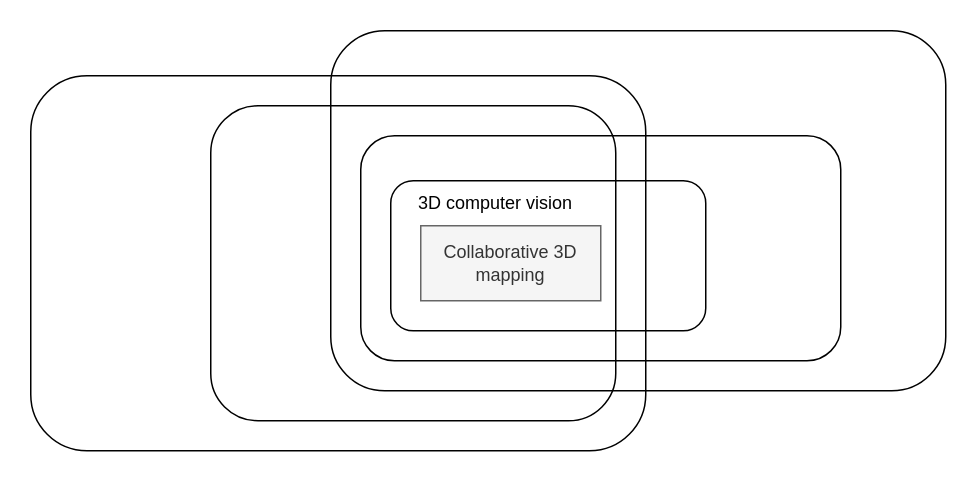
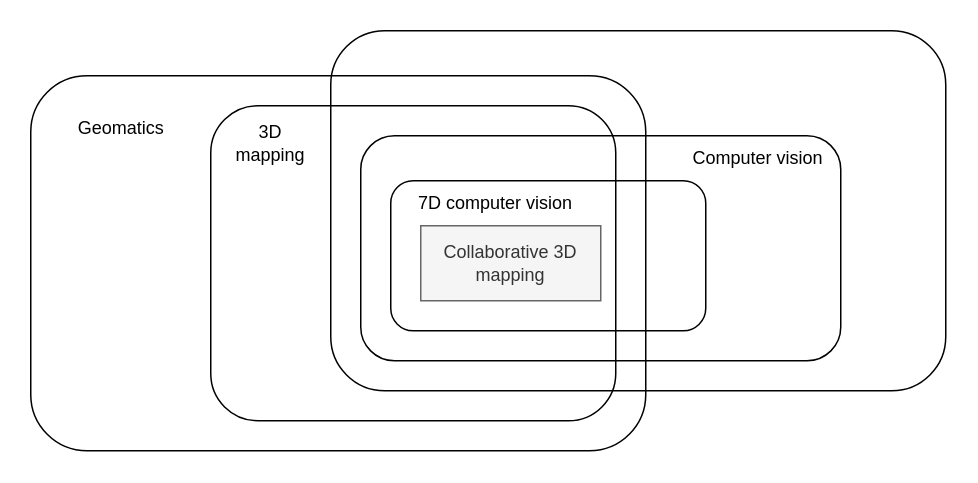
  <mxCell id="0" />
  <mxCell id="1" parent="0" />
  <mxCell id="2" value="" style="rounded=1;whiteSpace=wrap;html=1;fillColor=none;" parent="1" vertex="1"><mxGeometry x="20" y="50" width="410" height="250" as="geometry" /></mxCell>
  <mxCell id="3" value="" style="rounded=1;whiteSpace=wrap;html=1;fillColor=none;" parent="1" vertex="1"><mxGeometry x="140" y="70" width="270" height="210" as="geometry" /></mxCell>
  <mxCell id="4" value="" style="rounded=1;whiteSpace=wrap;html=1;fillColor=none;" parent="1" vertex="1"><mxGeometry x="220" y="20" width="410" height="240" as="geometry" /></mxCell>
+ <mxCell id="5" value="Geomatics" style="text;html=1;align=center;verticalAlign=middle;resizable=0;points=[];autosize=1;strokeColor=none;fillColor=none;" parent="1" vertex="1"><mxGeometry x="40" y="70" width="80" height="30" as="geometry" /></mxCell>
  <mxCell id="6" value="" style="rounded=1;whiteSpace=wrap;html=1;fillColor=none;" parent="1" vertex="1"><mxGeometry x="240" y="90" width="320" height="150" as="geometry" /></mxCell>
+ <mxCell id="7" value="Computer vision" style="text;html=1;strokeColor=none;fillColor=none;align=center;verticalAlign=middle;whiteSpace=wrap;rounded=0;" parent="1" vertex="1"><mxGeometry x="460" y="90" width="90" height="30" as="geometry" /></mxCell>
  <mxCell id="8" value="" style="rounded=1;whiteSpace=wrap;html=1;fillColor=none;" parent="1" vertex="1"><mxGeometry x="260" y="120" width="210" height="100" as="geometry" /></mxCell>
- <mxCell id="9" value="3D computer vision" style="text;html=1;strokeColor=none;fillColor=none;align=center;verticalAlign=middle;whiteSpace=wrap;rounded=0;" parent="1" vertex="1"><mxGeometry x="270" y="120" width="120" height="30" as="geometry" /></mxCell>
+ <mxCell id="9" value="7D computer vision" style="text;html=1;strokeColor=none;fillColor=none;align=center;verticalAlign=middle;whiteSpace=wrap;rounded=0;" parent="1" vertex="1"><mxGeometry x="270" y="120" width="120" height="30" as="geometry" /></mxCell>
  <mxCell id="10" value="Collaborative 3D mapping" style="whiteSpace=wrap;html=1;fillColor=#f5f5f5;strokeColor=#666666;fontColor=#333333;rounded=0;" parent="1" vertex="1"><mxGeometry x="280" y="150" width="120" height="50" as="geometry" /></mxCell>
+ <mxCell id="11" value="3D mapping" style="text;html=1;strokeColor=none;fillColor=none;align=center;verticalAlign=middle;whiteSpace=wrap;rounded=0;" parent="1" vertex="1"><mxGeometry x="150" y="80" width="60" height="30" as="geometry" /></mxCell>
